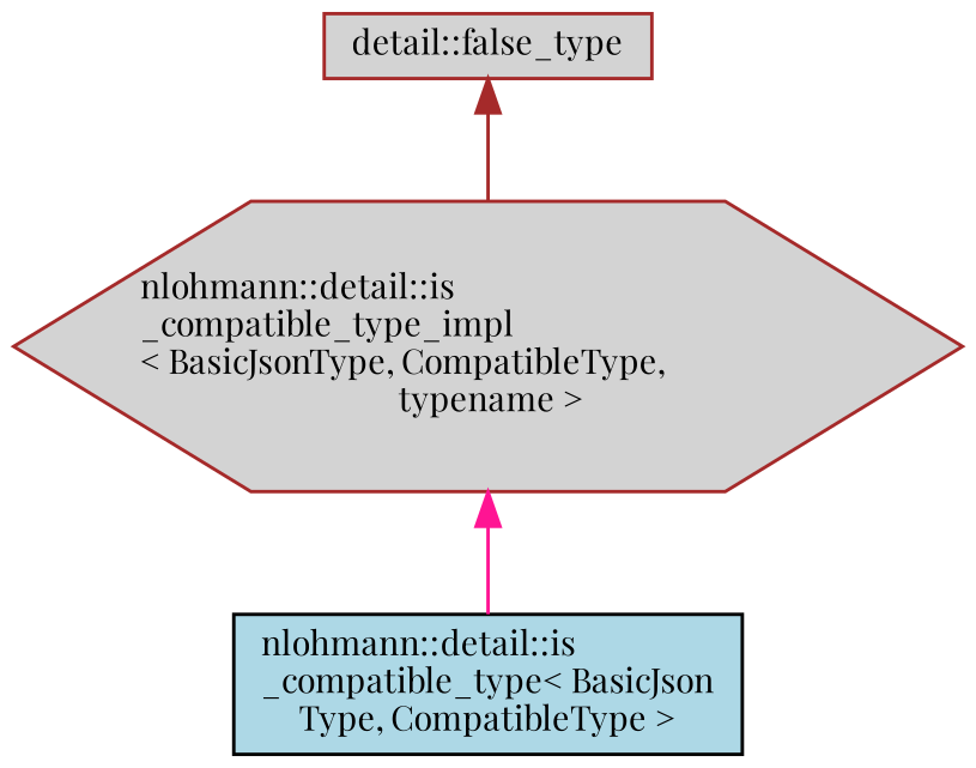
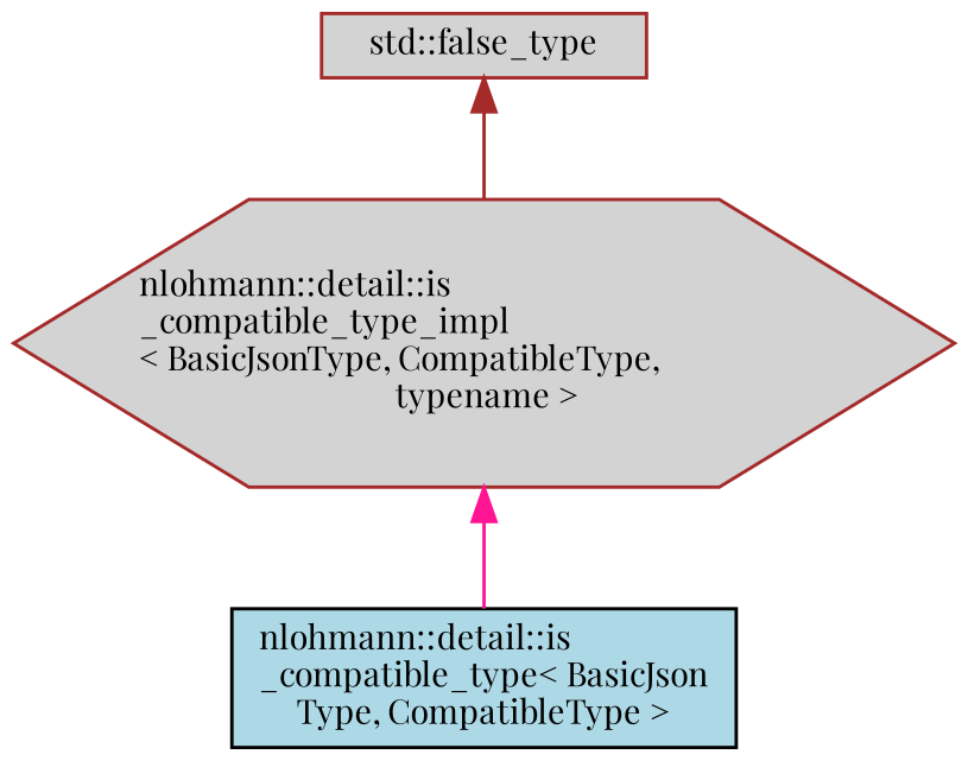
  digraph {
    fontname="Playfair Display"
    node [color=brown fillcolor=lightgrey fontname="Playfair Display" fontsize=10 shape=box style=filled]
    edge [dir=back fontname="Playfair Display" fontsize=10 labelfontname=Helvetica labelfontsize=10 style=solid]
    n1 [fontcolor=black height=0.2 label="nlohmann::detail::is\l_compatible_type_impl\l\< BasicJsonType, CompatibleType,\l typename \>" shape=hexagon width=0.4]
    n2 [color=black fillcolor=lightblue height=0.2 label="nlohmann::detail::is\l_compatible_type\< BasicJson\lType, CompatibleType \>" width=0.4]
-   n3 [height=0.2 label="detail::false_type" width=0.4]
+   n3 [height=0.2 label="std::false_type" width=0.4]
    n1 -> n2 [color=deeppink]
    n3 -> n1 [color=brown]
  }
